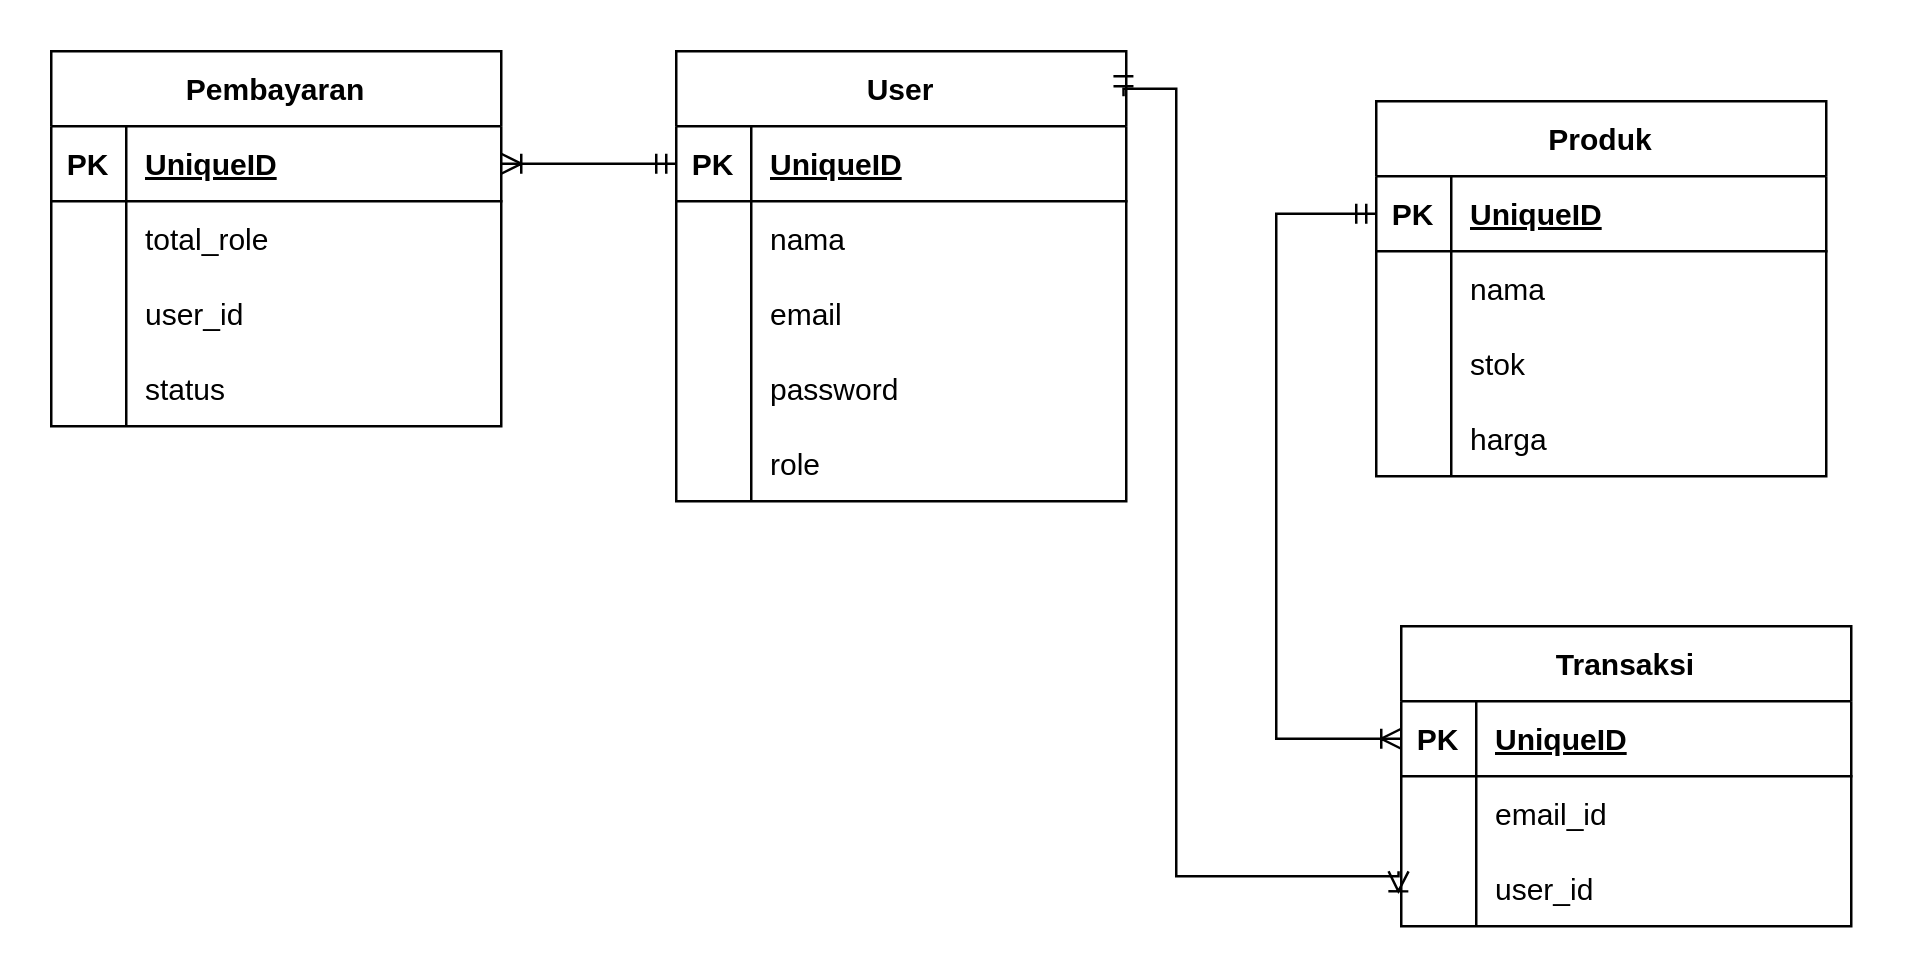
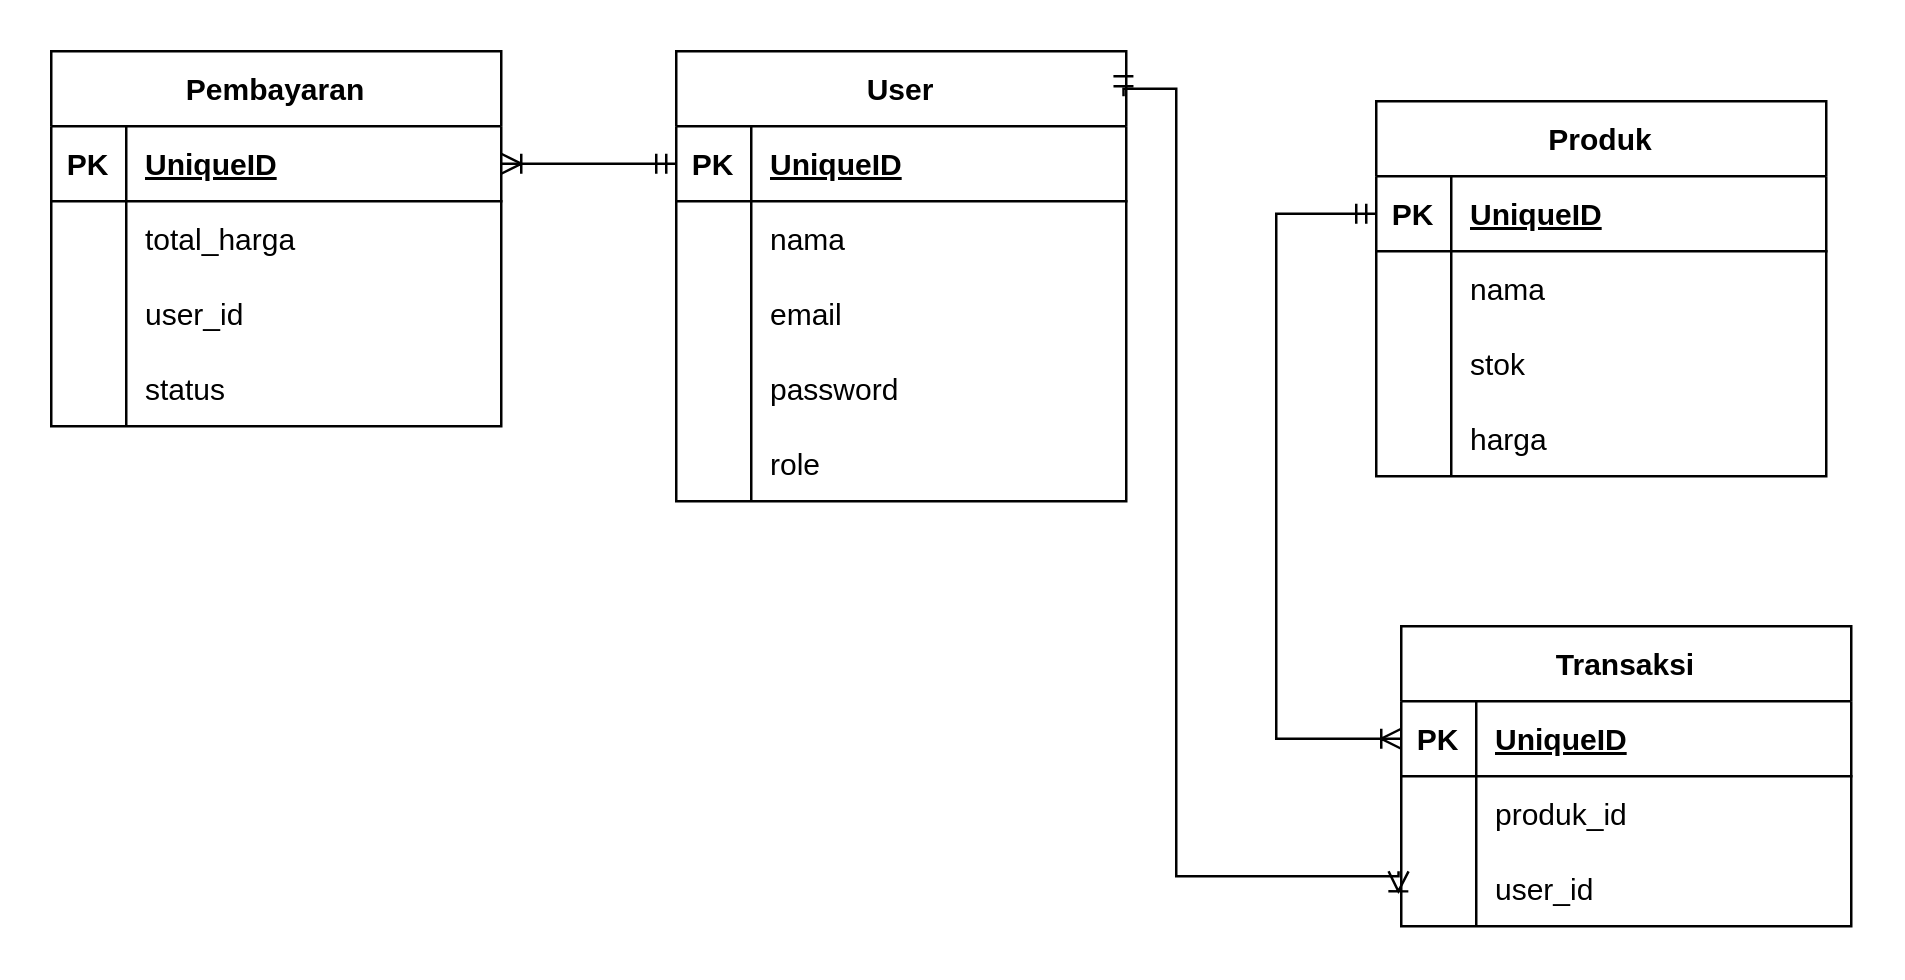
  <mxCell id="0" />
  <mxCell id="1" parent="0" />
  <mxCell id="2" value="User" style="shape=table;startSize=30;container=1;collapsible=1;childLayout=tableLayout;fixedRows=1;rowLines=0;fontStyle=1;align=center;resizeLast=1;" parent="1" vertex="1"><mxGeometry x="270" y="20" width="180" height="180" as="geometry" /></mxCell>
  <mxCell id="3" value="" style="shape=tableRow;horizontal=0;startSize=0;swimlaneHead=0;swimlaneBody=0;fillColor=none;collapsible=0;dropTarget=0;points=[[0,0.5],[1,0.5]];portConstraint=eastwest;top=0;left=0;right=0;bottom=1;" parent="2" vertex="1"><mxGeometry y="30" width="180" height="30" as="geometry" /></mxCell>
  <mxCell id="4" value="PK" style="shape=partialRectangle;connectable=0;fillColor=none;top=0;left=0;bottom=0;right=0;fontStyle=1;overflow=hidden;" parent="3" vertex="1"><mxGeometry width="30" height="30" as="geometry"><mxRectangle width="30" height="30" as="alternateBounds" /></mxGeometry></mxCell>
  <mxCell id="5" value="UniqueID" style="shape=partialRectangle;connectable=0;fillColor=none;top=0;left=0;bottom=0;right=0;align=left;spacingLeft=6;fontStyle=5;overflow=hidden;" parent="3" vertex="1"><mxGeometry x="30" width="150" height="30" as="geometry"><mxRectangle width="150" height="30" as="alternateBounds" /></mxGeometry></mxCell>
  <mxCell id="6" value="" style="shape=tableRow;horizontal=0;startSize=0;swimlaneHead=0;swimlaneBody=0;fillColor=none;collapsible=0;dropTarget=0;points=[[0,0.5],[1,0.5]];portConstraint=eastwest;top=0;left=0;right=0;bottom=0;" parent="2" vertex="1"><mxGeometry y="60" width="180" height="30" as="geometry" /></mxCell>
  <mxCell id="7" value="" style="shape=partialRectangle;connectable=0;fillColor=none;top=0;left=0;bottom=0;right=0;editable=1;overflow=hidden;" parent="6" vertex="1"><mxGeometry width="30" height="30" as="geometry"><mxRectangle width="30" height="30" as="alternateBounds" /></mxGeometry></mxCell>
  <mxCell id="8" value="nama" style="shape=partialRectangle;connectable=0;fillColor=none;top=0;left=0;bottom=0;right=0;align=left;spacingLeft=6;overflow=hidden;" parent="6" vertex="1"><mxGeometry x="30" width="150" height="30" as="geometry"><mxRectangle width="150" height="30" as="alternateBounds" /></mxGeometry></mxCell>
  <mxCell id="9" value="" style="shape=tableRow;horizontal=0;startSize=0;swimlaneHead=0;swimlaneBody=0;fillColor=none;collapsible=0;dropTarget=0;points=[[0,0.5],[1,0.5]];portConstraint=eastwest;top=0;left=0;right=0;bottom=0;" parent="2" vertex="1"><mxGeometry y="90" width="180" height="30" as="geometry" /></mxCell>
  <mxCell id="10" value="" style="shape=partialRectangle;connectable=0;fillColor=none;top=0;left=0;bottom=0;right=0;editable=1;overflow=hidden;" parent="9" vertex="1"><mxGeometry width="30" height="30" as="geometry"><mxRectangle width="30" height="30" as="alternateBounds" /></mxGeometry></mxCell>
  <mxCell id="11" value="email" style="shape=partialRectangle;connectable=0;fillColor=none;top=0;left=0;bottom=0;right=0;align=left;spacingLeft=6;overflow=hidden;" parent="9" vertex="1"><mxGeometry x="30" width="150" height="30" as="geometry"><mxRectangle width="150" height="30" as="alternateBounds" /></mxGeometry></mxCell>
  <mxCell id="12" value="" style="shape=tableRow;horizontal=0;startSize=0;swimlaneHead=0;swimlaneBody=0;fillColor=none;collapsible=0;dropTarget=0;points=[[0,0.5],[1,0.5]];portConstraint=eastwest;top=0;left=0;right=0;bottom=0;" parent="2" vertex="1"><mxGeometry y="120" width="180" height="30" as="geometry" /></mxCell>
  <mxCell id="13" value="" style="shape=partialRectangle;connectable=0;fillColor=none;top=0;left=0;bottom=0;right=0;editable=1;overflow=hidden;" parent="12" vertex="1"><mxGeometry width="30" height="30" as="geometry"><mxRectangle width="30" height="30" as="alternateBounds" /></mxGeometry></mxCell>
  <mxCell id="14" value="password" style="shape=partialRectangle;connectable=0;fillColor=none;top=0;left=0;bottom=0;right=0;align=left;spacingLeft=6;overflow=hidden;" parent="12" vertex="1"><mxGeometry x="30" width="150" height="30" as="geometry"><mxRectangle width="150" height="30" as="alternateBounds" /></mxGeometry></mxCell>
  <mxCell id="15" value="" style="shape=tableRow;horizontal=0;startSize=0;swimlaneHead=0;swimlaneBody=0;fillColor=none;collapsible=0;dropTarget=0;points=[[0,0.5],[1,0.5]];portConstraint=eastwest;top=0;left=0;right=0;bottom=0;" vertex="1" parent="2"><mxGeometry y="150" width="180" height="30" as="geometry" /></mxCell>
  <mxCell id="16" value="" style="shape=partialRectangle;connectable=0;fillColor=none;top=0;left=0;bottom=0;right=0;editable=1;overflow=hidden;" vertex="1" parent="15"><mxGeometry width="30" height="30" as="geometry"><mxRectangle width="30" height="30" as="alternateBounds" /></mxGeometry></mxCell>
  <mxCell id="17" value="role" style="shape=partialRectangle;connectable=0;fillColor=none;top=0;left=0;bottom=0;right=0;align=left;spacingLeft=6;overflow=hidden;" vertex="1" parent="15"><mxGeometry x="30" width="150" height="30" as="geometry"><mxRectangle width="150" height="30" as="alternateBounds" /></mxGeometry></mxCell>
  <mxCell id="18" value="Produk" style="shape=table;startSize=30;container=1;collapsible=1;childLayout=tableLayout;fixedRows=1;rowLines=0;fontStyle=1;align=center;resizeLast=1;" vertex="1" parent="1"><mxGeometry x="550" y="40" width="180" height="150" as="geometry" /></mxCell>
  <mxCell id="19" value="" style="shape=tableRow;horizontal=0;startSize=0;swimlaneHead=0;swimlaneBody=0;fillColor=none;collapsible=0;dropTarget=0;points=[[0,0.5],[1,0.5]];portConstraint=eastwest;top=0;left=0;right=0;bottom=1;" vertex="1" parent="18"><mxGeometry y="30" width="180" height="30" as="geometry" /></mxCell>
  <mxCell id="20" value="PK" style="shape=partialRectangle;connectable=0;fillColor=none;top=0;left=0;bottom=0;right=0;fontStyle=1;overflow=hidden;" vertex="1" parent="19"><mxGeometry width="30" height="30" as="geometry"><mxRectangle width="30" height="30" as="alternateBounds" /></mxGeometry></mxCell>
  <mxCell id="21" value="UniqueID" style="shape=partialRectangle;connectable=0;fillColor=none;top=0;left=0;bottom=0;right=0;align=left;spacingLeft=6;fontStyle=5;overflow=hidden;" vertex="1" parent="19"><mxGeometry x="30" width="150" height="30" as="geometry"><mxRectangle width="150" height="30" as="alternateBounds" /></mxGeometry></mxCell>
  <mxCell id="22" value="" style="shape=tableRow;horizontal=0;startSize=0;swimlaneHead=0;swimlaneBody=0;fillColor=none;collapsible=0;dropTarget=0;points=[[0,0.5],[1,0.5]];portConstraint=eastwest;top=0;left=0;right=0;bottom=0;" vertex="1" parent="18"><mxGeometry y="60" width="180" height="30" as="geometry" /></mxCell>
  <mxCell id="23" value="" style="shape=partialRectangle;connectable=0;fillColor=none;top=0;left=0;bottom=0;right=0;editable=1;overflow=hidden;" vertex="1" parent="22"><mxGeometry width="30" height="30" as="geometry"><mxRectangle width="30" height="30" as="alternateBounds" /></mxGeometry></mxCell>
  <mxCell id="24" value="nama" style="shape=partialRectangle;connectable=0;fillColor=none;top=0;left=0;bottom=0;right=0;align=left;spacingLeft=6;overflow=hidden;" vertex="1" parent="22"><mxGeometry x="30" width="150" height="30" as="geometry"><mxRectangle width="150" height="30" as="alternateBounds" /></mxGeometry></mxCell>
  <mxCell id="25" value="" style="shape=tableRow;horizontal=0;startSize=0;swimlaneHead=0;swimlaneBody=0;fillColor=none;collapsible=0;dropTarget=0;points=[[0,0.5],[1,0.5]];portConstraint=eastwest;top=0;left=0;right=0;bottom=0;" vertex="1" parent="18"><mxGeometry y="90" width="180" height="30" as="geometry" /></mxCell>
  <mxCell id="26" value="" style="shape=partialRectangle;connectable=0;fillColor=none;top=0;left=0;bottom=0;right=0;editable=1;overflow=hidden;" vertex="1" parent="25"><mxGeometry width="30" height="30" as="geometry"><mxRectangle width="30" height="30" as="alternateBounds" /></mxGeometry></mxCell>
  <mxCell id="27" value="stok" style="shape=partialRectangle;connectable=0;fillColor=none;top=0;left=0;bottom=0;right=0;align=left;spacingLeft=6;overflow=hidden;" vertex="1" parent="25"><mxGeometry x="30" width="150" height="30" as="geometry"><mxRectangle width="150" height="30" as="alternateBounds" /></mxGeometry></mxCell>
  <mxCell id="28" value="" style="shape=tableRow;horizontal=0;startSize=0;swimlaneHead=0;swimlaneBody=0;fillColor=none;collapsible=0;dropTarget=0;points=[[0,0.5],[1,0.5]];portConstraint=eastwest;top=0;left=0;right=0;bottom=0;" vertex="1" parent="18"><mxGeometry y="120" width="180" height="30" as="geometry" /></mxCell>
  <mxCell id="29" value="" style="shape=partialRectangle;connectable=0;fillColor=none;top=0;left=0;bottom=0;right=0;editable=1;overflow=hidden;" vertex="1" parent="28"><mxGeometry width="30" height="30" as="geometry"><mxRectangle width="30" height="30" as="alternateBounds" /></mxGeometry></mxCell>
  <mxCell id="30" value="harga" style="shape=partialRectangle;connectable=0;fillColor=none;top=0;left=0;bottom=0;right=0;align=left;spacingLeft=6;overflow=hidden;" vertex="1" parent="28"><mxGeometry x="30" width="150" height="30" as="geometry"><mxRectangle width="150" height="30" as="alternateBounds" /></mxGeometry></mxCell>
  <mxCell id="31" value="Transaksi" style="shape=table;startSize=30;container=1;collapsible=1;childLayout=tableLayout;fixedRows=1;rowLines=0;fontStyle=1;align=center;resizeLast=1;" vertex="1" parent="1"><mxGeometry x="560" y="250" width="180" height="120" as="geometry" /></mxCell>
  <mxCell id="32" value="" style="shape=tableRow;horizontal=0;startSize=0;swimlaneHead=0;swimlaneBody=0;fillColor=none;collapsible=0;dropTarget=0;points=[[0,0.5],[1,0.5]];portConstraint=eastwest;top=0;left=0;right=0;bottom=1;" vertex="1" parent="31"><mxGeometry y="30" width="180" height="30" as="geometry" /></mxCell>
  <mxCell id="33" value="PK" style="shape=partialRectangle;connectable=0;fillColor=none;top=0;left=0;bottom=0;right=0;fontStyle=1;overflow=hidden;" vertex="1" parent="32"><mxGeometry width="30" height="30" as="geometry"><mxRectangle width="30" height="30" as="alternateBounds" /></mxGeometry></mxCell>
  <mxCell id="34" value="UniqueID" style="shape=partialRectangle;connectable=0;fillColor=none;top=0;left=0;bottom=0;right=0;align=left;spacingLeft=6;fontStyle=5;overflow=hidden;" vertex="1" parent="32"><mxGeometry x="30" width="150" height="30" as="geometry"><mxRectangle width="150" height="30" as="alternateBounds" /></mxGeometry></mxCell>
  <mxCell id="35" value="" style="shape=tableRow;horizontal=0;startSize=0;swimlaneHead=0;swimlaneBody=0;fillColor=none;collapsible=0;dropTarget=0;points=[[0,0.5],[1,0.5]];portConstraint=eastwest;top=0;left=0;right=0;bottom=0;" vertex="1" parent="31"><mxGeometry y="60" width="180" height="30" as="geometry" /></mxCell>
  <mxCell id="36" value="" style="shape=partialRectangle;connectable=0;fillColor=none;top=0;left=0;bottom=0;right=0;editable=1;overflow=hidden;" vertex="1" parent="35"><mxGeometry width="30" height="30" as="geometry"><mxRectangle width="30" height="30" as="alternateBounds" /></mxGeometry></mxCell>
- <mxCell id="37" value="email_id" style="shape=partialRectangle;connectable=0;fillColor=none;top=0;left=0;bottom=0;right=0;align=left;spacingLeft=6;overflow=hidden;" vertex="1" parent="35"><mxGeometry x="30" width="150" height="30" as="geometry"><mxRectangle width="150" height="30" as="alternateBounds" /></mxGeometry></mxCell>
+ <mxCell id="37" value="produk_id" style="shape=partialRectangle;connectable=0;fillColor=none;top=0;left=0;bottom=0;right=0;align=left;spacingLeft=6;overflow=hidden;" vertex="1" parent="35"><mxGeometry x="30" width="150" height="30" as="geometry"><mxRectangle width="150" height="30" as="alternateBounds" /></mxGeometry></mxCell>
  <mxCell id="38" value="" style="shape=tableRow;horizontal=0;startSize=0;swimlaneHead=0;swimlaneBody=0;fillColor=none;collapsible=0;dropTarget=0;points=[[0,0.5],[1,0.5]];portConstraint=eastwest;top=0;left=0;right=0;bottom=0;" vertex="1" parent="31"><mxGeometry y="90" width="180" height="30" as="geometry" /></mxCell>
  <mxCell id="39" value="" style="shape=partialRectangle;connectable=0;fillColor=none;top=0;left=0;bottom=0;right=0;editable=1;overflow=hidden;" vertex="1" parent="38"><mxGeometry width="30" height="30" as="geometry"><mxRectangle width="30" height="30" as="alternateBounds" /></mxGeometry></mxCell>
  <mxCell id="40" value="user_id" style="shape=partialRectangle;connectable=0;fillColor=none;top=0;left=0;bottom=0;right=0;align=left;spacingLeft=6;overflow=hidden;" vertex="1" parent="38"><mxGeometry x="30" width="150" height="30" as="geometry"><mxRectangle width="150" height="30" as="alternateBounds" /></mxGeometry></mxCell>
  <mxCell id="41" value="Pembayaran" style="shape=table;startSize=30;container=1;collapsible=1;childLayout=tableLayout;fixedRows=1;rowLines=0;fontStyle=1;align=center;resizeLast=1;" vertex="1" parent="1"><mxGeometry x="20" y="20" width="180" height="150" as="geometry" /></mxCell>
  <mxCell id="42" value="" style="shape=tableRow;horizontal=0;startSize=0;swimlaneHead=0;swimlaneBody=0;fillColor=none;collapsible=0;dropTarget=0;points=[[0,0.5],[1,0.5]];portConstraint=eastwest;top=0;left=0;right=0;bottom=1;" vertex="1" parent="41"><mxGeometry y="30" width="180" height="30" as="geometry" /></mxCell>
  <mxCell id="43" value="PK" style="shape=partialRectangle;connectable=0;fillColor=none;top=0;left=0;bottom=0;right=0;fontStyle=1;overflow=hidden;" vertex="1" parent="42"><mxGeometry width="30" height="30" as="geometry"><mxRectangle width="30" height="30" as="alternateBounds" /></mxGeometry></mxCell>
  <mxCell id="44" value="UniqueID" style="shape=partialRectangle;connectable=0;fillColor=none;top=0;left=0;bottom=0;right=0;align=left;spacingLeft=6;fontStyle=5;overflow=hidden;" vertex="1" parent="42"><mxGeometry x="30" width="150" height="30" as="geometry"><mxRectangle width="150" height="30" as="alternateBounds" /></mxGeometry></mxCell>
  <mxCell id="45" value="" style="shape=tableRow;horizontal=0;startSize=0;swimlaneHead=0;swimlaneBody=0;fillColor=none;collapsible=0;dropTarget=0;points=[[0,0.5],[1,0.5]];portConstraint=eastwest;top=0;left=0;right=0;bottom=0;" vertex="1" parent="41"><mxGeometry y="60" width="180" height="30" as="geometry" /></mxCell>
  <mxCell id="46" value="" style="shape=partialRectangle;connectable=0;fillColor=none;top=0;left=0;bottom=0;right=0;editable=1;overflow=hidden;" vertex="1" parent="45"><mxGeometry width="30" height="30" as="geometry"><mxRectangle width="30" height="30" as="alternateBounds" /></mxGeometry></mxCell>
- <mxCell id="47" value="total_role" style="shape=partialRectangle;connectable=0;fillColor=none;top=0;left=0;bottom=0;right=0;align=left;spacingLeft=6;overflow=hidden;" vertex="1" parent="45"><mxGeometry x="30" width="150" height="30" as="geometry"><mxRectangle width="150" height="30" as="alternateBounds" /></mxGeometry></mxCell>
+ <mxCell id="47" value="total_harga" style="shape=partialRectangle;connectable=0;fillColor=none;top=0;left=0;bottom=0;right=0;align=left;spacingLeft=6;overflow=hidden;" vertex="1" parent="45"><mxGeometry x="30" width="150" height="30" as="geometry"><mxRectangle width="150" height="30" as="alternateBounds" /></mxGeometry></mxCell>
  <mxCell id="48" value="" style="shape=tableRow;horizontal=0;startSize=0;swimlaneHead=0;swimlaneBody=0;fillColor=none;collapsible=0;dropTarget=0;points=[[0,0.5],[1,0.5]];portConstraint=eastwest;top=0;left=0;right=0;bottom=0;" vertex="1" parent="41"><mxGeometry y="90" width="180" height="30" as="geometry" /></mxCell>
  <mxCell id="49" value="" style="shape=partialRectangle;connectable=0;fillColor=none;top=0;left=0;bottom=0;right=0;editable=1;overflow=hidden;" vertex="1" parent="48"><mxGeometry width="30" height="30" as="geometry"><mxRectangle width="30" height="30" as="alternateBounds" /></mxGeometry></mxCell>
  <mxCell id="50" value="user_id" style="shape=partialRectangle;connectable=0;fillColor=none;top=0;left=0;bottom=0;right=0;align=left;spacingLeft=6;overflow=hidden;" vertex="1" parent="48"><mxGeometry x="30" width="150" height="30" as="geometry"><mxRectangle width="150" height="30" as="alternateBounds" /></mxGeometry></mxCell>
  <mxCell id="51" value="" style="shape=tableRow;horizontal=0;startSize=0;swimlaneHead=0;swimlaneBody=0;fillColor=none;collapsible=0;dropTarget=0;points=[[0,0.5],[1,0.5]];portConstraint=eastwest;top=0;left=0;right=0;bottom=0;" vertex="1" parent="41"><mxGeometry y="120" width="180" height="30" as="geometry" /></mxCell>
  <mxCell id="52" value="" style="shape=partialRectangle;connectable=0;fillColor=none;top=0;left=0;bottom=0;right=0;editable=1;overflow=hidden;" vertex="1" parent="51"><mxGeometry width="30" height="30" as="geometry"><mxRectangle width="30" height="30" as="alternateBounds" /></mxGeometry></mxCell>
  <mxCell id="53" value="status" style="shape=partialRectangle;connectable=0;fillColor=none;top=0;left=0;bottom=0;right=0;align=left;spacingLeft=6;overflow=hidden;" vertex="1" parent="51"><mxGeometry x="30" width="150" height="30" as="geometry"><mxRectangle width="150" height="30" as="alternateBounds" /></mxGeometry></mxCell>
  <mxCell id="54" value="" style="fontSize=12;html=1;endArrow=ERoneToMany;startArrow=ERmandOne;rounded=0;entryX=1;entryY=0.5;entryDx=0;entryDy=0;exitX=0;exitY=0.5;exitDx=0;exitDy=0;" edge="1" parent="1" source="3" target="42"><mxGeometry width="100" height="100" relative="1" as="geometry"><mxPoint x="520" y="580" as="sourcePoint" /><mxPoint x="620" y="480" as="targetPoint" /></mxGeometry></mxCell>
  <mxCell id="55" value="" style="edgeStyle=orthogonalEdgeStyle;fontSize=12;html=1;endArrow=ERoneToMany;startArrow=ERmandOne;rounded=0;exitX=0;exitY=0.5;exitDx=0;exitDy=0;entryX=0;entryY=0.5;entryDx=0;entryDy=0;" edge="1" parent="1" source="19" target="32"><mxGeometry width="100" height="100" relative="1" as="geometry"><mxPoint x="840" y="320" as="sourcePoint" /><mxPoint x="940" y="220" as="targetPoint" /><Array as="points"><mxPoint x="510" y="85" /><mxPoint x="510" y="295" /></Array></mxGeometry></mxCell>
  <mxCell id="56" value="" style="edgeStyle=orthogonalEdgeStyle;fontSize=12;html=1;endArrow=ERoneToMany;startArrow=ERmandOne;rounded=0;exitX=0.994;exitY=0.1;exitDx=0;exitDy=0;entryX=-0.006;entryY=0.267;entryDx=0;entryDy=0;exitPerimeter=0;entryPerimeter=0;" edge="1" parent="1" source="2" target="38"><mxGeometry width="100" height="100" relative="1" as="geometry"><mxPoint x="490" y="150" as="sourcePoint" /><mxPoint x="470" y="380" as="targetPoint" /><Array as="points"><mxPoint x="470" y="35" /><mxPoint x="470" y="350" /><mxPoint x="559" y="350" /></Array></mxGeometry></mxCell>
